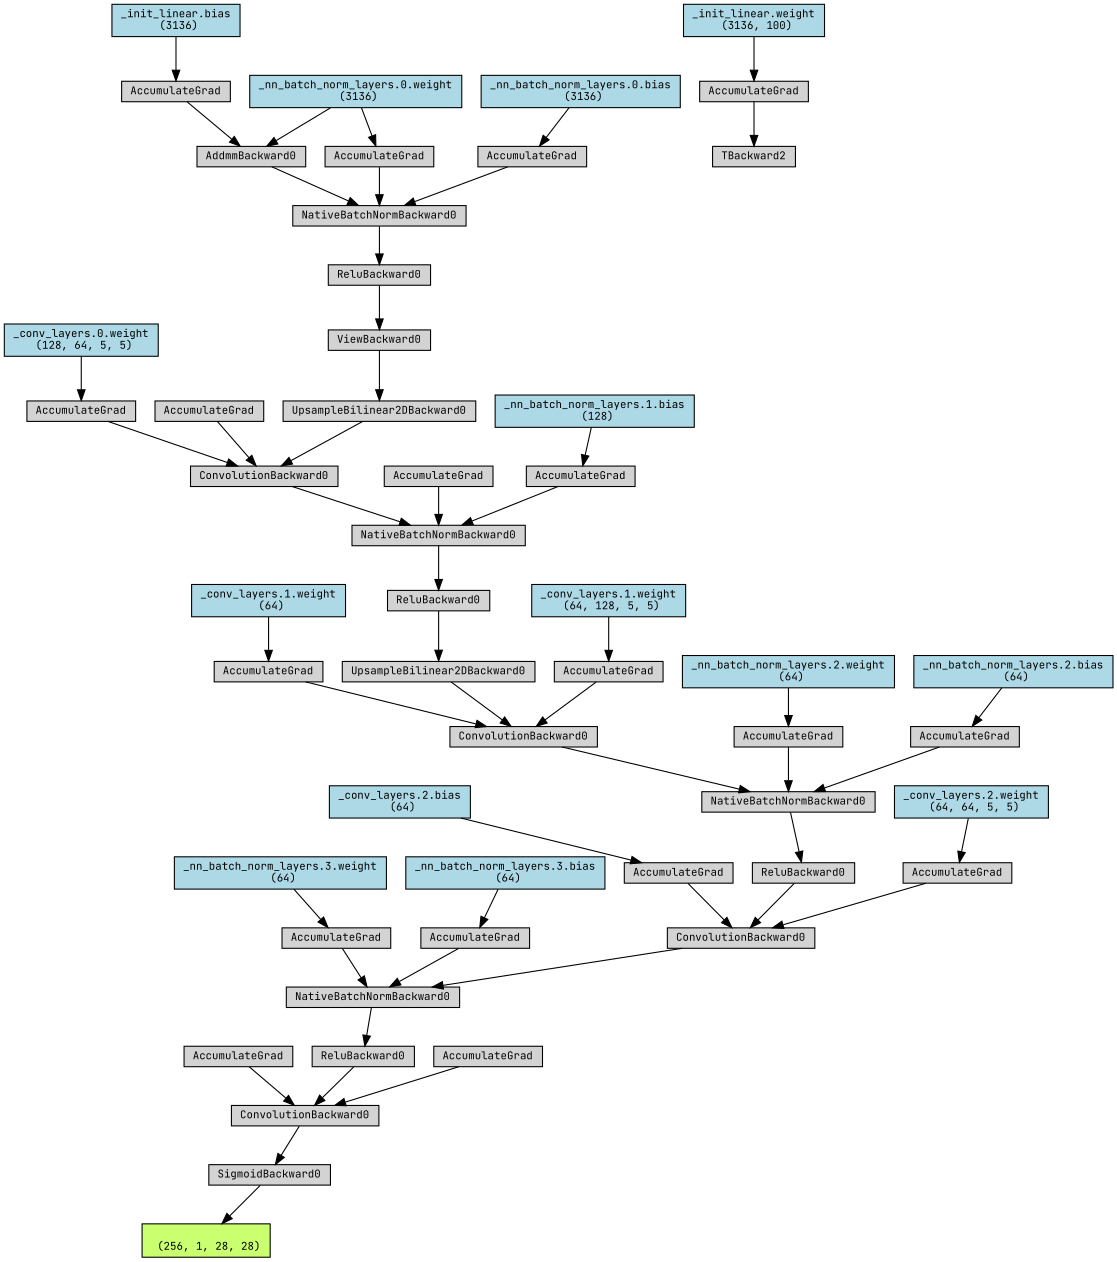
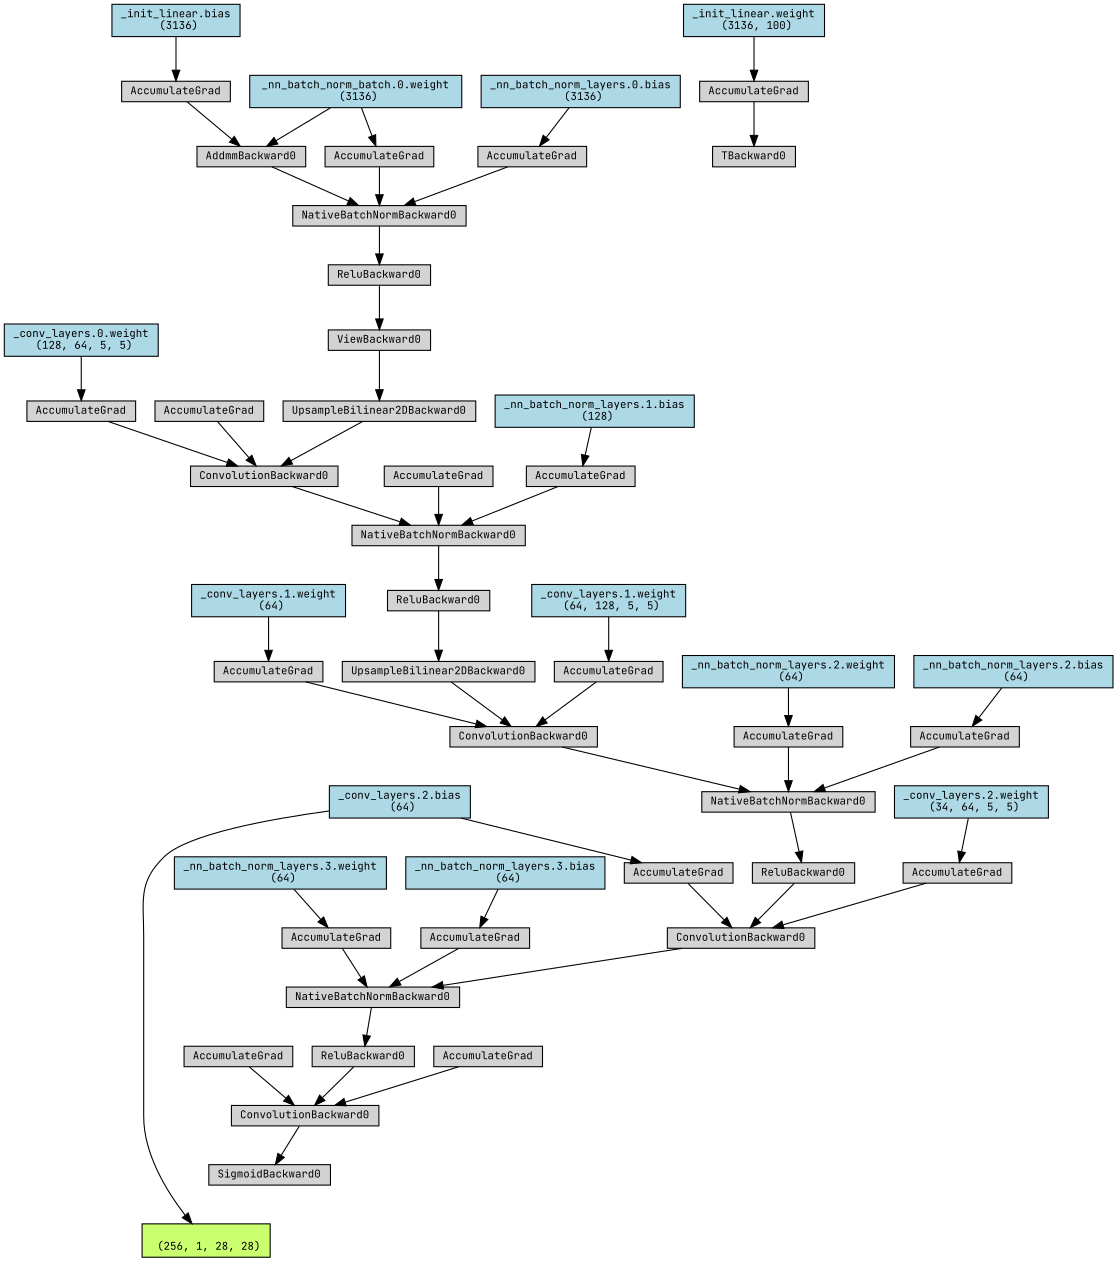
  digraph {
    fontname="JetBrains Mono"
    node [align=left fontname="JetBrains Mono" fontsize=10 ranksep=0.1 shape=box style=filled]
    edge [fontname="JetBrains Mono"]
    n1 [fillcolor=darkolivegreen1 height=0.2 label="\n (256, 1, 28, 28)"]
    n2 [height=0.2 label=SigmoidBackward0]
    n3 [height=0.2 label=ConvolutionBackward0]
    n4 [height=0.2 label=ReluBackward0]
    n5 [height=0.2 label=NativeBatchNormBackward0]
    n6 [height=0.2 label=ConvolutionBackward0]
    n7 [height=0.2 label=ReluBackward0]
    n8 [height=0.2 label=NativeBatchNormBackward0]
    n9 [height=0.2 label=ConvolutionBackward0]
    n10 [height=0.2 label=UpsampleBilinear2DBackward0]
    n11 [height=0.2 label=ReluBackward0]
    n12 [height=0.2 label=NativeBatchNormBackward0]
    n13 [height=0.2 label=ConvolutionBackward0]
    n14 [height=0.2 label=UpsampleBilinear2DBackward0]
    n15 [height=0.2 label=ViewBackward0]
    n16 [height=0.2 label=ReluBackward0]
    n17 [height=0.2 label=NativeBatchNormBackward0]
    n18 [height=0.2 label=AddmmBackward0]
    n19 [height=0.2 label=AccumulateGrad]
    n20 [fillcolor=lightblue height=0.2 label="_init_linear.bias\n (3136)"]
-   n21 [height=0.2 label=TBackward2]
+   n21 [height=0.2 label=TBackward0]
    n22 [height=0.2 label=AccumulateGrad]
    n23 [fillcolor=lightblue height=0.2 label="_init_linear.weight\n (3136, 100)"]
    n24 [height=0.2 label=AccumulateGrad]
-   n25 [fillcolor=lightblue height=0.2 label="_nn_batch_norm_layers.0.weight\n (3136)"]
+   n25 [fillcolor=lightblue height=0.2 label="_nn_batch_norm_batch.0.weight\n (3136)"]
    n26 [height=0.2 label=AccumulateGrad]
    n27 [fillcolor=lightblue height=0.2 label="_nn_batch_norm_layers.0.bias\n (3136)"]
    n28 [height=0.2 label=AccumulateGrad]
    n29 [fillcolor=lightblue height=0.2 label="_conv_layers.0.weight\n (128, 64, 5, 5)"]
    n30 [height=0.2 label=AccumulateGrad]
    n31 [height=0.2 label=AccumulateGrad]
    n32 [height=0.2 label=AccumulateGrad]
    n33 [fillcolor=lightblue height=0.2 label="_nn_batch_norm_layers.1.bias\n (128)"]
    n34 [height=0.2 label=AccumulateGrad]
    n35 [fillcolor=lightblue height=0.2 label="_conv_layers.1.weight\n (64, 128, 5, 5)"]
    n36 [height=0.2 label=AccumulateGrad]
    n37 [fillcolor=lightblue height=0.2 label="_conv_layers.1.weight\n (64)"]
    n38 [height=0.2 label=AccumulateGrad]
    n39 [fillcolor=lightblue height=0.2 label="_nn_batch_norm_layers.2.weight\n (64)"]
    n40 [height=0.2 label=AccumulateGrad]
    n41 [fillcolor=lightblue height=0.2 label="_nn_batch_norm_layers.2.bias\n (64)"]
    n42 [height=0.2 label=AccumulateGrad]
-   n43 [fillcolor=lightblue height=0.2 label="_conv_layers.2.weight\n (64, 64, 5, 5)"]
+   n43 [fillcolor=lightblue height=0.2 label="_conv_layers.2.weight\n (34, 64, 5, 5)"]
    n44 [height=0.2 label=AccumulateGrad]
    n45 [fillcolor=lightblue height=0.2 label="_conv_layers.2.bias\n (64)"]
    n46 [height=0.2 label=AccumulateGrad]
    n47 [fillcolor=lightblue height=0.2 label="_nn_batch_norm_layers.3.weight\n (64)"]
    n48 [height=0.2 label=AccumulateGrad]
    n49 [fillcolor=lightblue height=0.2 label="_nn_batch_norm_layers.3.bias\n (64)"]
    n50 [height=0.2 label=AccumulateGrad]
    n51 [height=0.2 label=AccumulateGrad]
-   n2 -> n1
+   n45 -> n1
    n3 -> n2
    n4 -> n3
    n5 -> n4
    n6 -> n5
    n7 -> n6
    n8 -> n7
    n9 -> n8
    n10 -> n9
    n11 -> n10
    n12 -> n11
    n13 -> n12
    n14 -> n13
    n15 -> n14
    n16 -> n15
    n17 -> n16
    n18 -> n17
    n19 -> n18
    n20 -> n19
    n22 -> n21
    n23 -> n22
    n24 -> n17
    n25 -> n18
    n25 -> n24
    n26 -> n17
    n27 -> n26
    n28 -> n13
    n29 -> n28
    n30 -> n13
    n31 -> n12
    n32 -> n12
    n33 -> n32
    n34 -> n9
    n35 -> n34
    n36 -> n9
    n37 -> n36
    n38 -> n8
    n39 -> n38
    n40 -> n8
    n41 -> n40
    n42 -> n6
    n43 -> n42
    n44 -> n6
    n45 -> n44
    n46 -> n5
    n47 -> n46
    n48 -> n5
    n49 -> n48
    n50 -> n3
    n51 -> n3
  }
